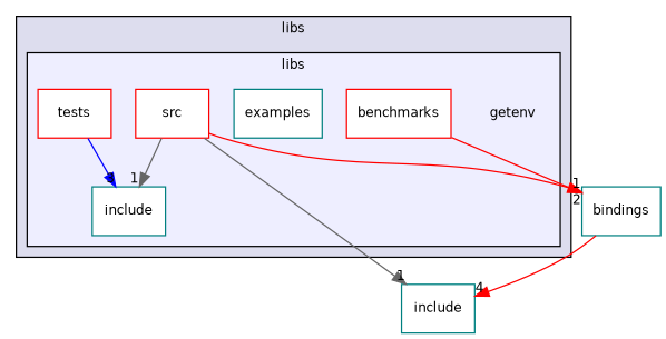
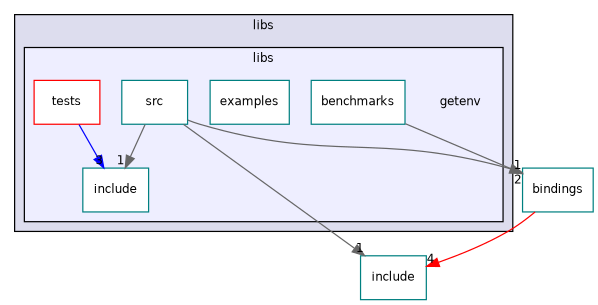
  digraph {
    compound=true
    node [fontname=Helvetica fontsize=10 shape=box color=teal fillcolor=white style=filled]
    edge [headlabel=1 labeldistance=1.5 labelfontname=Helvetica labelfontsize=10 color=gray40]
    n1 [label=getenv shape=plaintext fillcolor="" style=""]
-   n2 [color=red label=benchmarks]
+   n2 [label=benchmarks]
    n3 [label=examples]
    n4 [label=include]
-   n5 [color=red label=src]
+   n5 [label=src]
    n6 [color=red label=tests]
    n7 [label=bindings]
    n8 [label=include fillcolor="" style=""]
    subgraph cluster_1 {
      bgcolor="#ddddee"
      fontname=Helvetica
      fontsize=10
      label=libs
      pencolor=black
      subgraph cluster_2 {
        bgcolor="#eeeeff"
        fontname=Helvetica
        fontsize=10
        pencolor=black
        n1
        n2
        n3
        n4
        n5
        n6
      }
    }
-   n2 -> n7 [headlabel=2 color=red]
+   n2 -> n7 [headlabel=2]
    n5 -> n4
-   n5 -> n7 [color=red]
+   n5 -> n7
    n5 -> n8
    n6 -> n4 [headlabel=3 color=blue]
    n7 -> n8 [headlabel=4 color=red]
  }
